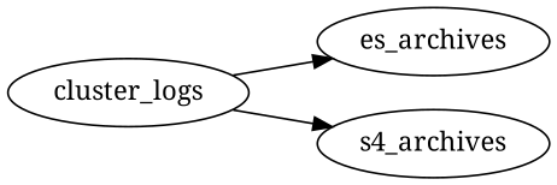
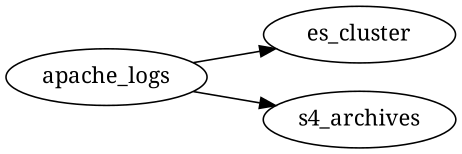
  digraph {
    data_dir="/var/lib/vector"
    fontname="Noto Serif"
    rankdir=LR
    node [fontname="Noto Serif"]
    edge [fontname="Noto Serif"]
-   es_cluster [doc_type=_doc host="79.12.221.222:9200" type=elasticsearch label=es_archives]
+   es_cluster [doc_type=_doc host="79.12.221.222:9200" type=elasticsearch]
    n2 ["batch.max_size"=10000000 bucket=my_log_archives compression=gzip encoding=ndjson label=s4_archives region="us-east-1" type=aws_s3]
-   apache_logs [ignore_older=86400 include="/var/log/*.log" type=file label=cluster_logs]
+   apache_logs [ignore_older=86400 include="/var/log/*.log" type=file]
    subgraph sub_1 {
      es_cluster
      n2
    }
    subgraph sub_2 {
      apache_logs
    }
    apache_logs -> es_cluster
    apache_logs -> n2
  }
